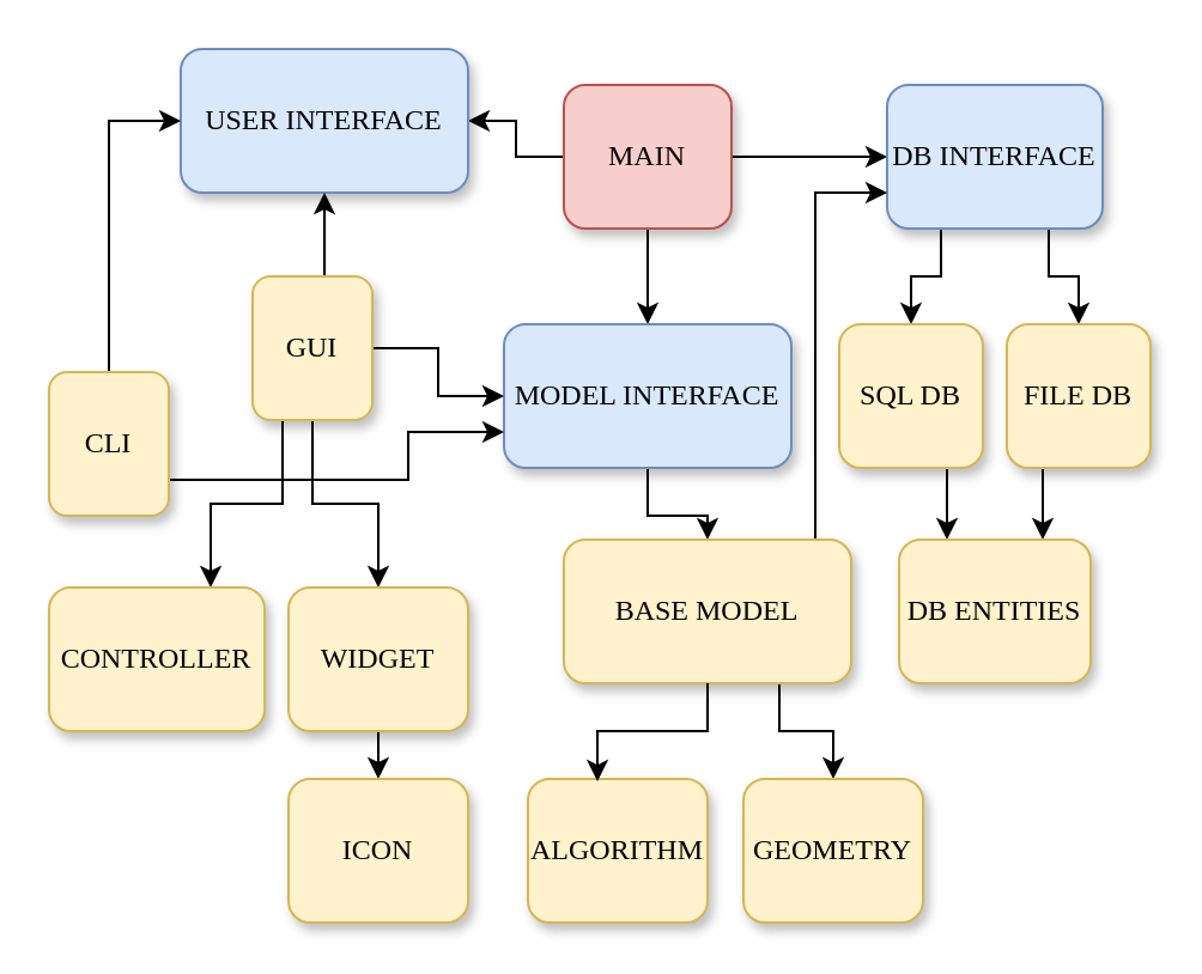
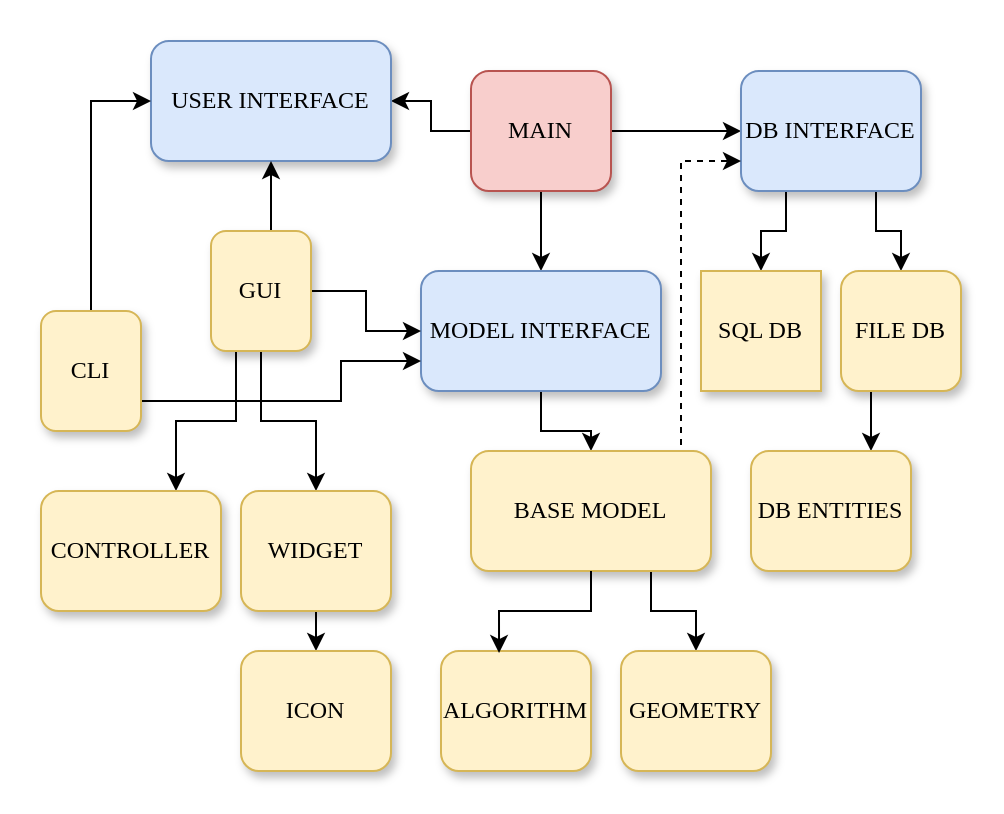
  <mxCell id="0" />
  <mxCell id="1" parent="0" />
  <mxCell id="2" value="" style="edgeStyle=orthogonalEdgeStyle;rounded=0;orthogonalLoop=1;jettySize=auto;html=1;" edge="1" parent="1" source="5" target="8"><mxGeometry relative="1" as="geometry" /></mxCell>
  <mxCell id="3" style="edgeStyle=orthogonalEdgeStyle;rounded=0;orthogonalLoop=1;jettySize=auto;html=1;exitX=0;exitY=0.5;exitDx=0;exitDy=0;entryX=1;entryY=0.5;entryDx=0;entryDy=0;" edge="1" parent="1" source="5" target="6"><mxGeometry relative="1" as="geometry" /></mxCell>
  <mxCell id="4" style="edgeStyle=orthogonalEdgeStyle;rounded=0;orthogonalLoop=1;jettySize=auto;html=1;exitX=1;exitY=0.5;exitDx=0;exitDy=0;entryX=0;entryY=0.5;entryDx=0;entryDy=0;" edge="1" parent="1" source="5" target="11"><mxGeometry relative="1" as="geometry" /></mxCell>
  <mxCell id="5" value="MAIN" style="whiteSpace=wrap;html=1;rounded=1;shadow=1;labelBackgroundColor=none;strokeWidth=1;fontFamily=Verdana;fontSize=12;align=center;fillColor=#f8cecc;strokeColor=#b85450;" parent="1" vertex="1"><mxGeometry x="235" y="35" width="70" height="60" as="geometry" /></mxCell>
  <mxCell id="6" value="USER INTERFACE" style="whiteSpace=wrap;html=1;rounded=1;shadow=1;labelBackgroundColor=none;strokeWidth=1;fontFamily=Verdana;fontSize=12;align=center;fillColor=#dae8fc;strokeColor=#6c8ebf;" parent="1" vertex="1"><mxGeometry x="75" y="20" width="120" height="60" as="geometry" /></mxCell>
  <mxCell id="7" style="edgeStyle=orthogonalEdgeStyle;rounded=0;orthogonalLoop=1;jettySize=auto;html=1;exitX=0.5;exitY=1;exitDx=0;exitDy=0;" edge="1" parent="1" source="8" target="22"><mxGeometry relative="1" as="geometry" /></mxCell>
  <mxCell id="8" value="&lt;span&gt;MODEL INTERFACE&lt;/span&gt;" style="whiteSpace=wrap;html=1;rounded=1;shadow=1;labelBackgroundColor=none;strokeWidth=1;fontFamily=Verdana;fontSize=12;align=center;fillColor=#dae8fc;strokeColor=#6c8ebf;" parent="1" vertex="1"><mxGeometry x="210" y="135" width="120" height="60" as="geometry" /></mxCell>
  <mxCell id="9" style="edgeStyle=orthogonalEdgeStyle;rounded=0;orthogonalLoop=1;jettySize=auto;html=1;exitX=0.25;exitY=1;exitDx=0;exitDy=0;entryX=0.5;entryY=0;entryDx=0;entryDy=0;" edge="1" parent="1" source="11" target="26"><mxGeometry relative="1" as="geometry" /></mxCell>
  <mxCell id="10" style="edgeStyle=orthogonalEdgeStyle;rounded=0;orthogonalLoop=1;jettySize=auto;html=1;exitX=0.75;exitY=1;exitDx=0;exitDy=0;entryX=0.5;entryY=0;entryDx=0;entryDy=0;" edge="1" parent="1" source="11" target="24"><mxGeometry relative="1" as="geometry" /></mxCell>
  <mxCell id="11" value="&lt;span&gt;DB INTERFACE&lt;/span&gt;" style="whiteSpace=wrap;html=1;rounded=1;shadow=1;labelBackgroundColor=none;strokeWidth=1;fontFamily=Verdana;fontSize=12;align=center;fillColor=#dae8fc;strokeColor=#6c8ebf;" vertex="1" parent="1"><mxGeometry x="370" y="35" width="90" height="60" as="geometry" /></mxCell>
  <mxCell id="12" style="edgeStyle=orthogonalEdgeStyle;rounded=0;orthogonalLoop=1;jettySize=auto;html=1;exitX=0.5;exitY=0;exitDx=0;exitDy=0;entryX=0.5;entryY=1;entryDx=0;entryDy=0;" edge="1" parent="1" source="16" target="6"><mxGeometry relative="1" as="geometry" /></mxCell>
  <mxCell id="13" style="edgeStyle=orthogonalEdgeStyle;rounded=0;orthogonalLoop=1;jettySize=auto;html=1;exitX=1;exitY=0.5;exitDx=0;exitDy=0;entryX=0;entryY=0.5;entryDx=0;entryDy=0;" edge="1" parent="1" source="16" target="8"><mxGeometry relative="1" as="geometry" /></mxCell>
  <mxCell id="14" style="edgeStyle=orthogonalEdgeStyle;rounded=0;orthogonalLoop=1;jettySize=auto;html=1;exitX=0.5;exitY=1;exitDx=0;exitDy=0;entryX=0.5;entryY=0;entryDx=0;entryDy=0;" edge="1" parent="1" source="16" target="28"><mxGeometry relative="1" as="geometry" /></mxCell>
  <mxCell id="15" style="edgeStyle=orthogonalEdgeStyle;rounded=0;orthogonalLoop=1;jettySize=auto;html=1;exitX=0.25;exitY=1;exitDx=0;exitDy=0;entryX=0.75;entryY=0;entryDx=0;entryDy=0;" edge="1" parent="1" source="16" target="29"><mxGeometry relative="1" as="geometry" /></mxCell>
  <mxCell id="16" value="GUI" style="whiteSpace=wrap;html=1;rounded=1;shadow=1;labelBackgroundColor=none;strokeWidth=1;fontFamily=Verdana;fontSize=12;align=center;fillColor=#fff2cc;strokeColor=#d6b656;" vertex="1" parent="1"><mxGeometry x="105" y="115" width="50" height="60" as="geometry" /></mxCell>
  <mxCell id="17" style="edgeStyle=orthogonalEdgeStyle;rounded=0;orthogonalLoop=1;jettySize=auto;html=1;exitX=0.5;exitY=0;exitDx=0;exitDy=0;entryX=0;entryY=0.5;entryDx=0;entryDy=0;" edge="1" parent="1" source="19" target="6"><mxGeometry relative="1" as="geometry" /></mxCell>
  <mxCell id="18" style="edgeStyle=orthogonalEdgeStyle;rounded=0;orthogonalLoop=1;jettySize=auto;html=1;exitX=1;exitY=0.75;exitDx=0;exitDy=0;entryX=0;entryY=0.75;entryDx=0;entryDy=0;" edge="1" parent="1" source="19" target="8"><mxGeometry relative="1" as="geometry"><Array as="points"><mxPoint x="170" y="200" /><mxPoint x="170" y="180" /></Array></mxGeometry></mxCell>
  <mxCell id="19" value="CLI" style="whiteSpace=wrap;html=1;rounded=1;shadow=1;labelBackgroundColor=none;strokeWidth=1;fontFamily=Verdana;fontSize=12;align=center;fillColor=#fff2cc;strokeColor=#d6b656;" vertex="1" parent="1"><mxGeometry x="20" y="155" width="50" height="60" as="geometry" /></mxCell>
- <mxCell id="20" style="edgeStyle=orthogonalEdgeStyle;rounded=0;orthogonalLoop=1;jettySize=auto;html=1;exitX=1;exitY=0.5;exitDx=0;exitDy=0;entryX=0;entryY=0.75;entryDx=0;entryDy=0;" edge="1" parent="1" source="22" target="11"><mxGeometry relative="1" as="geometry"><Array as="points"><mxPoint x="340" y="255" /><mxPoint x="340" y="80" /></Array></mxGeometry></mxCell>
+ <mxCell id="20" style="edgeStyle=orthogonalEdgeStyle;rounded=0;orthogonalLoop=1;jettySize=auto;html=1;exitX=1;exitY=0.5;exitDx=0;exitDy=0;entryX=0;entryY=0.75;entryDx=0;entryDy=0;dashed=1;" edge="1" parent="1" source="22" target="11"><mxGeometry relative="1" as="geometry"><Array as="points"><mxPoint x="340" y="255" /><mxPoint x="340" y="80" /></Array></mxGeometry></mxCell>
  <mxCell id="21" style="edgeStyle=orthogonalEdgeStyle;rounded=0;orthogonalLoop=1;jettySize=auto;html=1;exitX=0.75;exitY=1;exitDx=0;exitDy=0;entryX=0.5;entryY=0;entryDx=0;entryDy=0;" edge="1" parent="1" source="22" target="34"><mxGeometry relative="1" as="geometry" /></mxCell>
  <mxCell id="22" value="BASE MODEL" style="whiteSpace=wrap;html=1;rounded=1;shadow=1;labelBackgroundColor=none;strokeWidth=1;fontFamily=Verdana;fontSize=12;align=center;fillColor=#fff2cc;strokeColor=#d6b656;" vertex="1" parent="1"><mxGeometry x="235" y="225" width="120" height="60" as="geometry" /></mxCell>
  <mxCell id="23" style="edgeStyle=orthogonalEdgeStyle;rounded=0;orthogonalLoop=1;jettySize=auto;html=1;exitX=0.5;exitY=1;exitDx=0;exitDy=0;entryX=0.75;entryY=0;entryDx=0;entryDy=0;" edge="1" parent="1" source="24" target="30"><mxGeometry relative="1" as="geometry" /></mxCell>
  <mxCell id="24" value="&lt;span&gt;FILE DB&lt;/span&gt;" style="whiteSpace=wrap;html=1;rounded=1;shadow=1;labelBackgroundColor=none;strokeWidth=1;fontFamily=Verdana;fontSize=12;align=center;fillColor=#fff2cc;strokeColor=#d6b656;" vertex="1" parent="1"><mxGeometry x="420" y="135" width="60" height="60" as="geometry" /></mxCell>
- <mxCell id="25" style="edgeStyle=orthogonalEdgeStyle;rounded=0;orthogonalLoop=1;jettySize=auto;html=1;exitX=0.75;exitY=1;exitDx=0;exitDy=0;entryX=0.25;entryY=0;entryDx=0;entryDy=0;" edge="1" parent="1" source="26" target="30"><mxGeometry relative="1" as="geometry" /></mxCell>
- <mxCell id="26" value="&lt;span&gt;SQL DB&lt;/span&gt;" style="whiteSpace=wrap;html=1;rounded=1;shadow=1;labelBackgroundColor=none;strokeWidth=1;fontFamily=Verdana;fontSize=12;align=center;fillColor=#fff2cc;strokeColor=#d6b656;" vertex="1" parent="1"><mxGeometry x="350" y="135" width="60" height="60" as="geometry" /></mxCell>
+ <mxCell id="26" value="&lt;span&gt;SQL DB&lt;/span&gt;" style="whiteSpace=wrap;html=1;shadow=1;labelBackgroundColor=none;strokeWidth=1;fontFamily=Verdana;fontSize=12;align=center;fillColor=#fff2cc;strokeColor=#d6b656;rounded=0;" vertex="1" parent="1"><mxGeometry x="350" y="135" width="60" height="60" as="geometry" /></mxCell>
  <mxCell id="27" style="edgeStyle=orthogonalEdgeStyle;rounded=0;orthogonalLoop=1;jettySize=auto;html=1;exitX=0.5;exitY=1;exitDx=0;exitDy=0;entryX=0.5;entryY=0;entryDx=0;entryDy=0;" edge="1" parent="1" source="28" target="31"><mxGeometry relative="1" as="geometry" /></mxCell>
  <mxCell id="28" value="WIDGET" style="whiteSpace=wrap;html=1;rounded=1;shadow=1;labelBackgroundColor=none;strokeWidth=1;fontFamily=Verdana;fontSize=12;align=center;fillColor=#fff2cc;strokeColor=#d6b656;" vertex="1" parent="1"><mxGeometry x="120" y="245" width="75" height="60" as="geometry" /></mxCell>
  <mxCell id="29" value="CONTROLLER" style="whiteSpace=wrap;html=1;rounded=1;shadow=1;labelBackgroundColor=none;strokeWidth=1;fontFamily=Verdana;fontSize=12;align=center;fillColor=#fff2cc;strokeColor=#d6b656;" vertex="1" parent="1"><mxGeometry x="20" y="245" width="90" height="60" as="geometry" /></mxCell>
  <mxCell id="30" value="&lt;span&gt;DB ENTITIES&lt;/span&gt;" style="whiteSpace=wrap;html=1;rounded=1;shadow=1;labelBackgroundColor=none;strokeWidth=1;fontFamily=Verdana;fontSize=12;align=center;fillColor=#fff2cc;strokeColor=#d6b656;" vertex="1" parent="1"><mxGeometry x="375" y="225" width="80" height="60" as="geometry" /></mxCell>
  <mxCell id="31" value="ICON" style="whiteSpace=wrap;html=1;rounded=1;shadow=1;labelBackgroundColor=none;strokeWidth=1;fontFamily=Verdana;fontSize=12;align=center;fillColor=#fff2cc;strokeColor=#d6b656;" vertex="1" parent="1"><mxGeometry x="120" y="325" width="75" height="60" as="geometry" /></mxCell>
  <mxCell id="32" value="ALGORITHM" style="whiteSpace=wrap;html=1;rounded=1;shadow=1;labelBackgroundColor=none;strokeWidth=1;fontFamily=Verdana;fontSize=12;align=center;fillColor=#fff2cc;strokeColor=#d6b656;" vertex="1" parent="1"><mxGeometry x="220" y="325" width="75" height="60" as="geometry" /></mxCell>
  <mxCell id="33" style="edgeStyle=orthogonalEdgeStyle;rounded=0;orthogonalLoop=1;jettySize=auto;html=1;exitX=0.5;exitY=1;exitDx=0;exitDy=0;entryX=0.387;entryY=0.017;entryDx=0;entryDy=0;entryPerimeter=0;" edge="1" parent="1" source="22" target="32"><mxGeometry relative="1" as="geometry" /></mxCell>
  <mxCell id="34" value="GEOMETRY" style="whiteSpace=wrap;html=1;rounded=1;shadow=1;labelBackgroundColor=none;strokeWidth=1;fontFamily=Verdana;fontSize=12;align=center;fillColor=#fff2cc;strokeColor=#d6b656;" vertex="1" parent="1"><mxGeometry x="310" y="325" width="75" height="60" as="geometry" /></mxCell>
